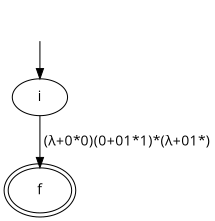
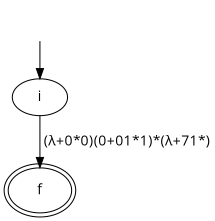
  digraph {
    fontname="Open Sans"
    node [fontname="Open Sans"]
    edge [fontname="Open Sans"]
    _nil0 [style=invis]
    i
    f [peripheries=2]
    _nil0 -> i
-   i -> f [label=" (λ+0*0)(0+01*1)*(λ+01*)"]
+   i -> f [label=" (λ+0*0)(0+01*1)*(λ+71*)"]
  }
